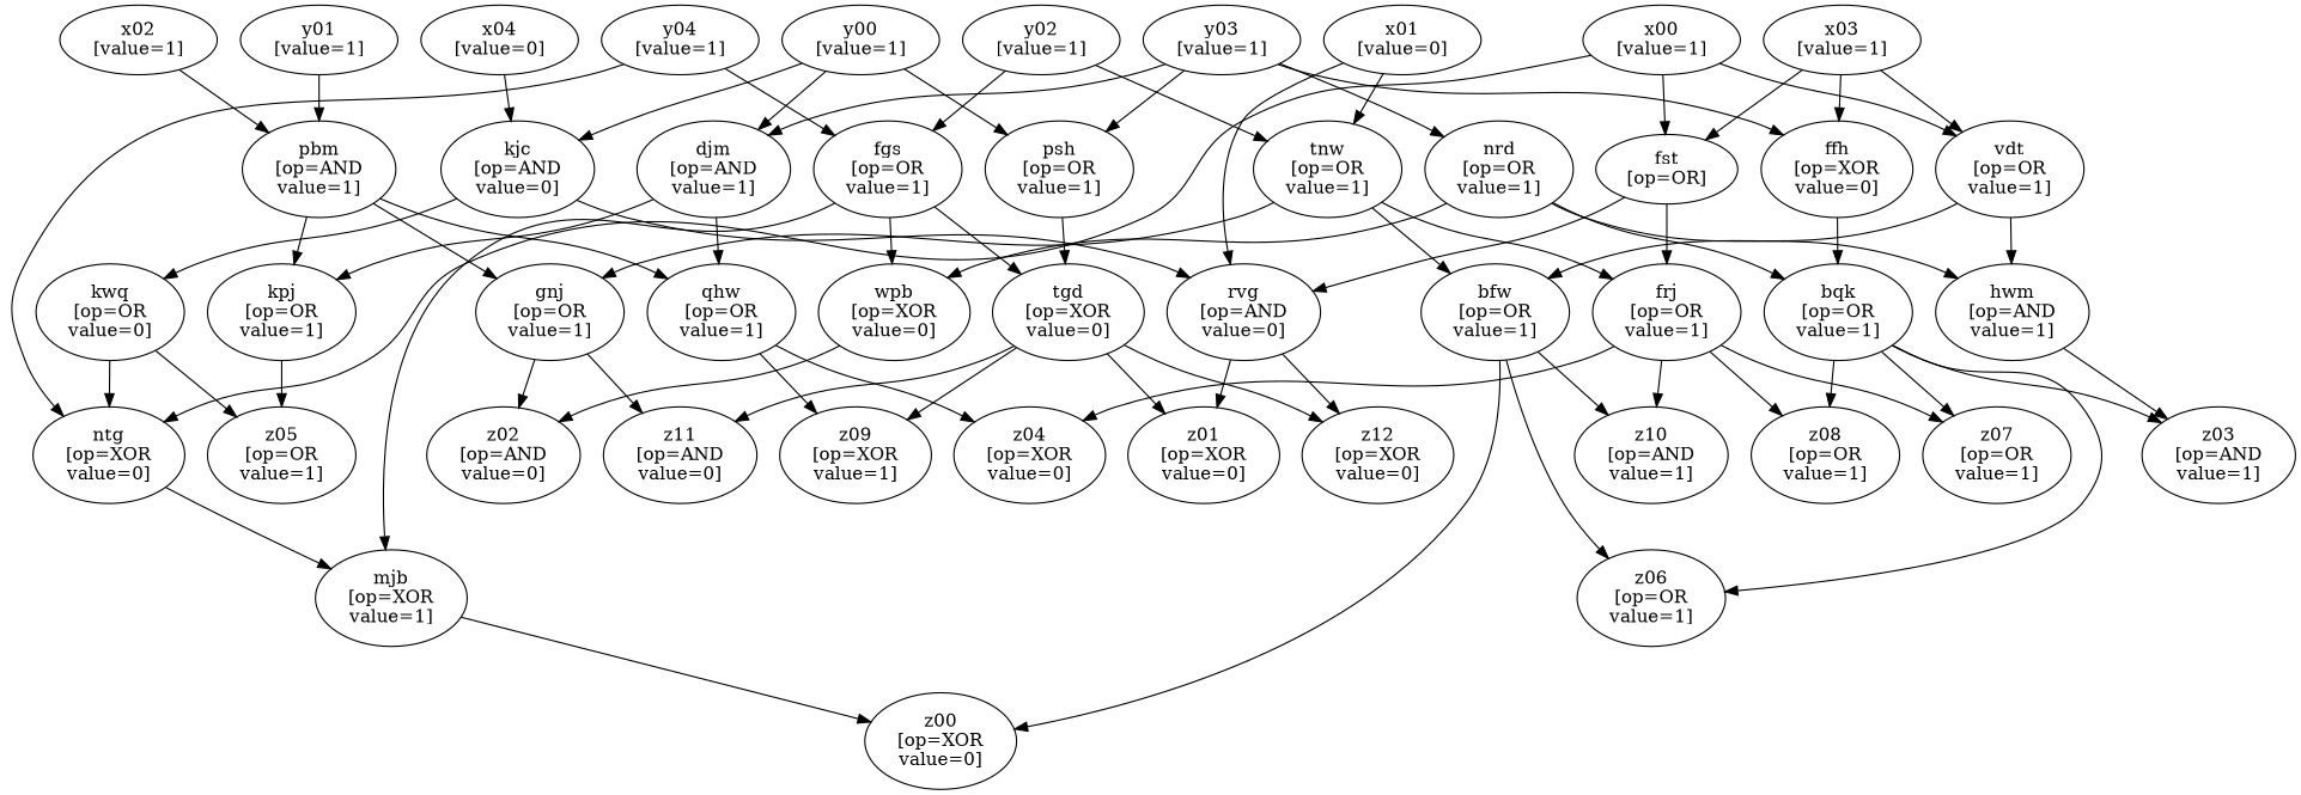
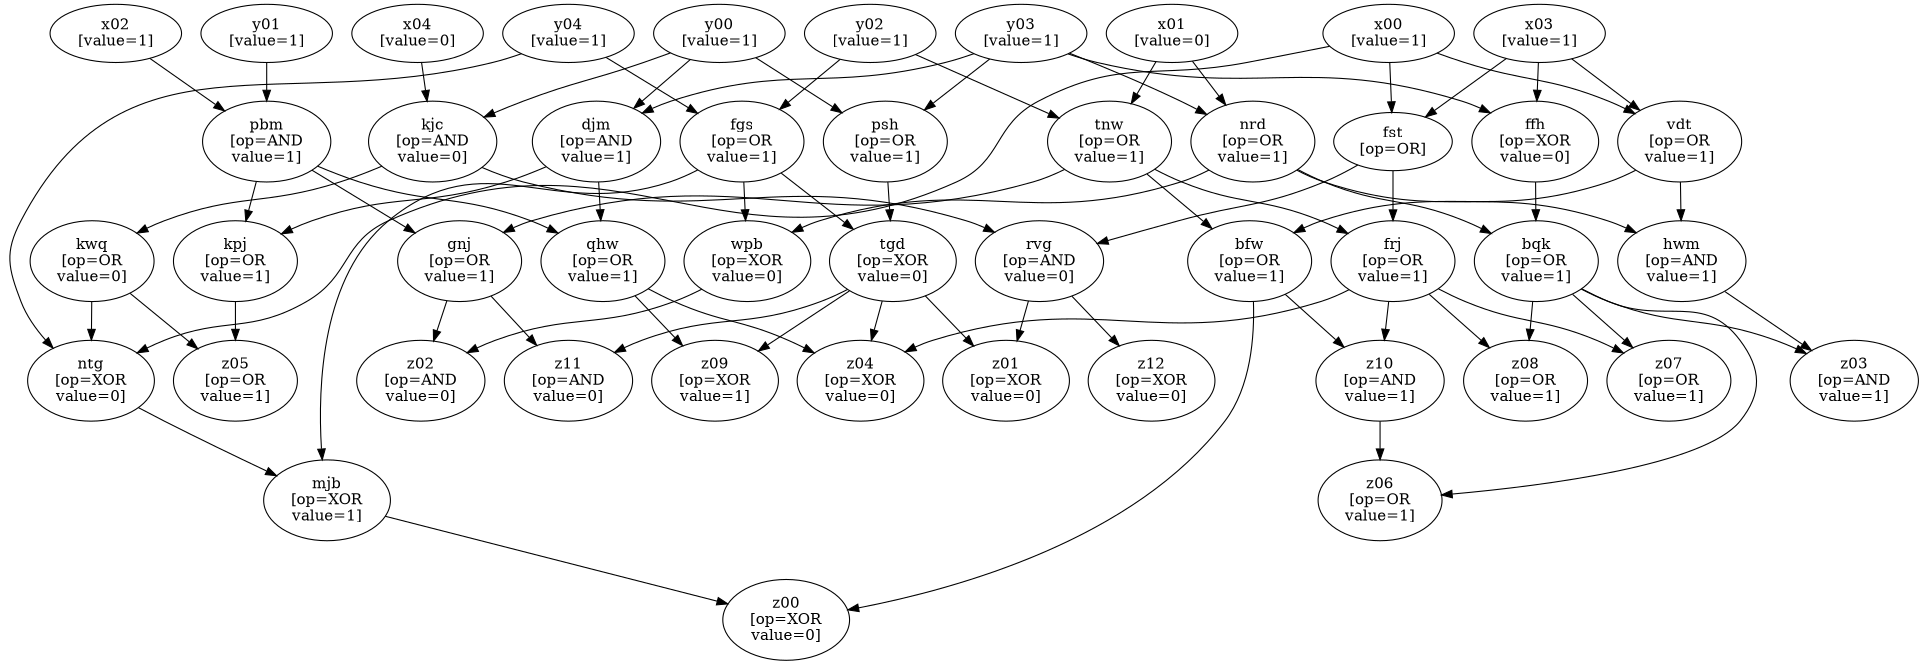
  strict digraph {
    node [value=1 op=OR]
    n1 [label="x00\n[value=1]" op=""]
    n2 [label="ntg\n[op=XOR\nvalue=0]" op=XOR value=0]
    n3 [label="fst\n[op=OR]" value=""]
    n4 [label="vdt\n[op=OR\nvalue=1]"]
    n5 [label="mjb\n[op=XOR\nvalue=1]" op=XOR]
    n6 [label="frj\n[op=OR\nvalue=1]"]
    n7 [label="rvg\n[op=AND\nvalue=0]" op=AND value=0]
    n8 [label="bfw\n[op=OR\nvalue=1]"]
    n9 [label="hwm\n[op=AND\nvalue=1]" op=AND]
    n10 [label="z00\n[op=XOR\nvalue=0]" op=XOR value=0]
    n11 [label="kwq\n[op=OR\nvalue=0]" value=0]
    n12 [label="z05\n[op=OR\nvalue=1]"]
    n13 [label="z10\n[op=AND\nvalue=1]" op=AND]
    n14 [label="z08\n[op=OR\nvalue=1]"]
    n15 [label="z04\n[op=XOR\nvalue=0]" op=XOR value=0]
    n16 [label="z07\n[op=OR\nvalue=1]"]
    n17 [label="z01\n[op=XOR\nvalue=0]" op=XOR value=0]
    n18 [label="z12\n[op=XOR\nvalue=0]" op=XOR value=0]
    n19 [label="z06\n[op=OR\nvalue=1]"]
    n20 [label="z03\n[op=AND\nvalue=1]" op=AND]
    n21 [label="x01\n[value=0]" value=0 op=""]
    n22 [label="tnw\n[op=OR\nvalue=1]"]
    n23 [label="nrd\n[op=OR\nvalue=1]"]
    n24 [label="gnj\n[op=OR\nvalue=1]"]
    n25 [label="wpb\n[op=XOR\nvalue=0]" op=XOR value=0]
    n26 [label="bqk\n[op=OR\nvalue=1]"]
    n27 [label="z11\n[op=AND\nvalue=0]" op=AND value=0]
    n28 [label="z02\n[op=AND\nvalue=0]" op=AND value=0]
    n29 [label="x02\n[value=1]" op=""]
    n30 [label="pbm\n[op=AND\nvalue=1]" op=AND]
    n31 [label="kpj\n[op=OR\nvalue=1]"]
    n32 [label="qhw\n[op=OR\nvalue=1]"]
    n33 [label="z09\n[op=XOR\nvalue=1]" op=XOR]
    n34 [label="x03\n[value=1]" op=""]
    n35 [label="ffh\n[op=XOR\nvalue=0]" op=XOR value=0]
    n36 [label="x04\n[value=0]" value=0 op=""]
    n37 [label="kjc\n[op=AND\nvalue=0]" op=AND value=0]
    n38 [label="y00\n[value=1]" op=""]
    n39 [label="djm\n[op=AND\nvalue=1]" op=AND]
    n40 [label="psh\n[op=OR\nvalue=1]"]
    n41 [label="tgd\n[op=XOR\nvalue=0]" op=XOR value=0]
    n42 [label="y01\n[value=1]" op=""]
    n43 [label="y02\n[value=1]" op=""]
    n44 [label="fgs\n[op=OR\nvalue=1]"]
    n45 [label="y03\n[value=1]" op=""]
    n46 [label="y04\n[value=1]" op=""]
    n1 -> n2
    n1 -> n3
    n1 -> n4
    n2 -> n5
    n3 -> n6
    n3 -> n7
    n4 -> n8
    n4 -> n9
    n5 -> n10
    n6 -> n13
    n6 -> n14
    n6 -> n15
    n6 -> n16
    n7 -> n17
    n7 -> n18
    n8 -> n10
    n8 -> n13
-   n8 -> n19
+   n13 -> n19
    n9 -> n20
    n11 -> n2
    n11 -> n12
    n21 -> n22
-   n21 -> n7
+   n21 -> n23
    n22 -> n6
    n22 -> n8
    n22 -> n24
    n23 -> n9
    n23 -> n25
    n23 -> n26
    n24 -> n27
    n24 -> n28
    n25 -> n28
    n26 -> n14
    n26 -> n16
    n26 -> n19
    n26 -> n20
    n29 -> n30
    n30 -> n24
    n30 -> n31
    n30 -> n32
    n31 -> n12
    n32 -> n15
    n32 -> n33
    n34 -> n3
    n34 -> n4
    n34 -> n35
    n35 -> n26
    n36 -> n37
    n37 -> n7
    n37 -> n11
    n38 -> n37
    n38 -> n39
    n38 -> n40
    n39 -> n31
    n39 -> n32
    n40 -> n41
    n41 -> n17
-   n41 -> n18
+   n41 -> n15
    n41 -> n27
    n41 -> n33
    n42 -> n30
    n43 -> n22
    n43 -> n44
    n44 -> n5
    n44 -> n25
    n44 -> n41
    n45 -> n23
    n45 -> n35
    n45 -> n39
    n45 -> n40
    n46 -> n2
    n46 -> n44
  }
